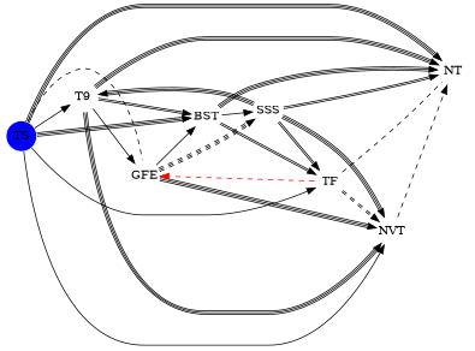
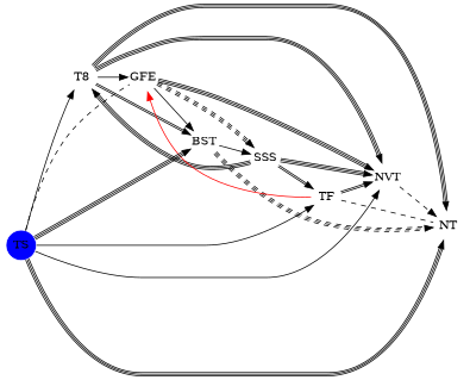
  digraph {
    rankdir=LR
    node [color=white fixedsize=true margin=0.5 shape=circle]
-   T8 [width=.5 label=T9]
+   T8 [width=.5]
    NVT [width=.5]
    BST [width=.5]
    GFE [width=.5]
    NT [width=.5]
    SSS [width=.5]
    TF [width=.5]
    TS [fillcolor=blue style=filled width=.5]
    T8 -> NVT [color="black:black:black"]
    T8 -> BST [color="black:black"]
    T8 -> GFE
    T8 -> NT [color="black:black:black"]
    NVT -> NT [style=dashed]
-   BST -> NT [color="black:black:black"]
+   BST -> NT [color="black:black:black" style=dashed]
    BST -> SSS
-   BST -> TF [color="black:black"]
    GFE -> NVT [color="black:black:black"]
    GFE -> BST
    GFE -> SSS [color="black:black:black" style=dashed]
    SSS -> T8 [color="black:black:black"]
    SSS -> NVT [color="black:black:black"]
-   SSS -> NT [color="black:black"]
    SSS -> TF [color="black:black"]
-   TF -> NVT [color="black:black" style=dashed]
-   TF -> GFE [color=red constraint=false style=dashed]
+   TF -> NVT [color="black:black"]
+   TF -> GFE [color=red constraint=false]
    TF -> NT [constraint=false dir=none style=dashed]
    TS -> T8
    TS -> NVT
    TS -> BST [color="black:black:black"]
    TS -> GFE [constraint=false dir=none style=dashed]
    TS -> NT [color="black:black:black"]
    TS -> TF
  }
